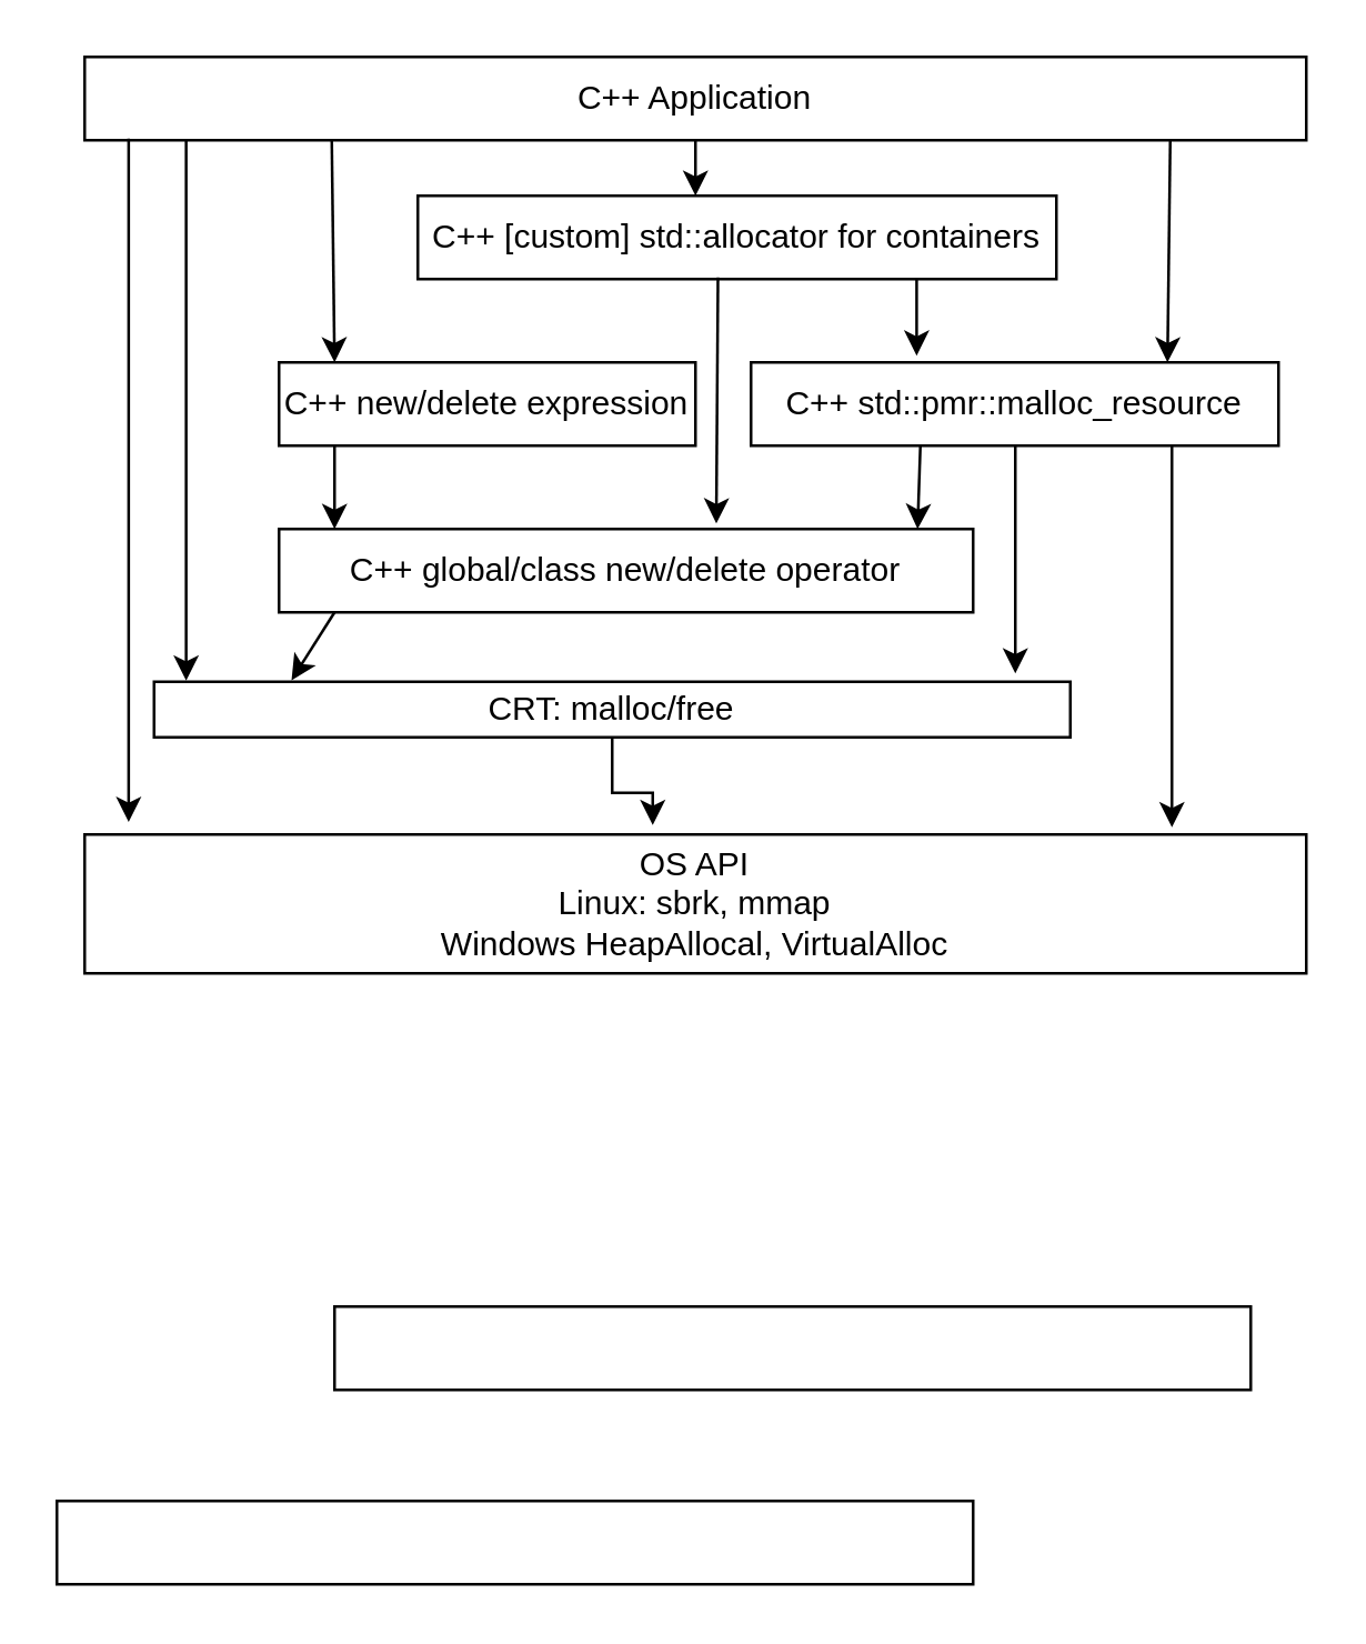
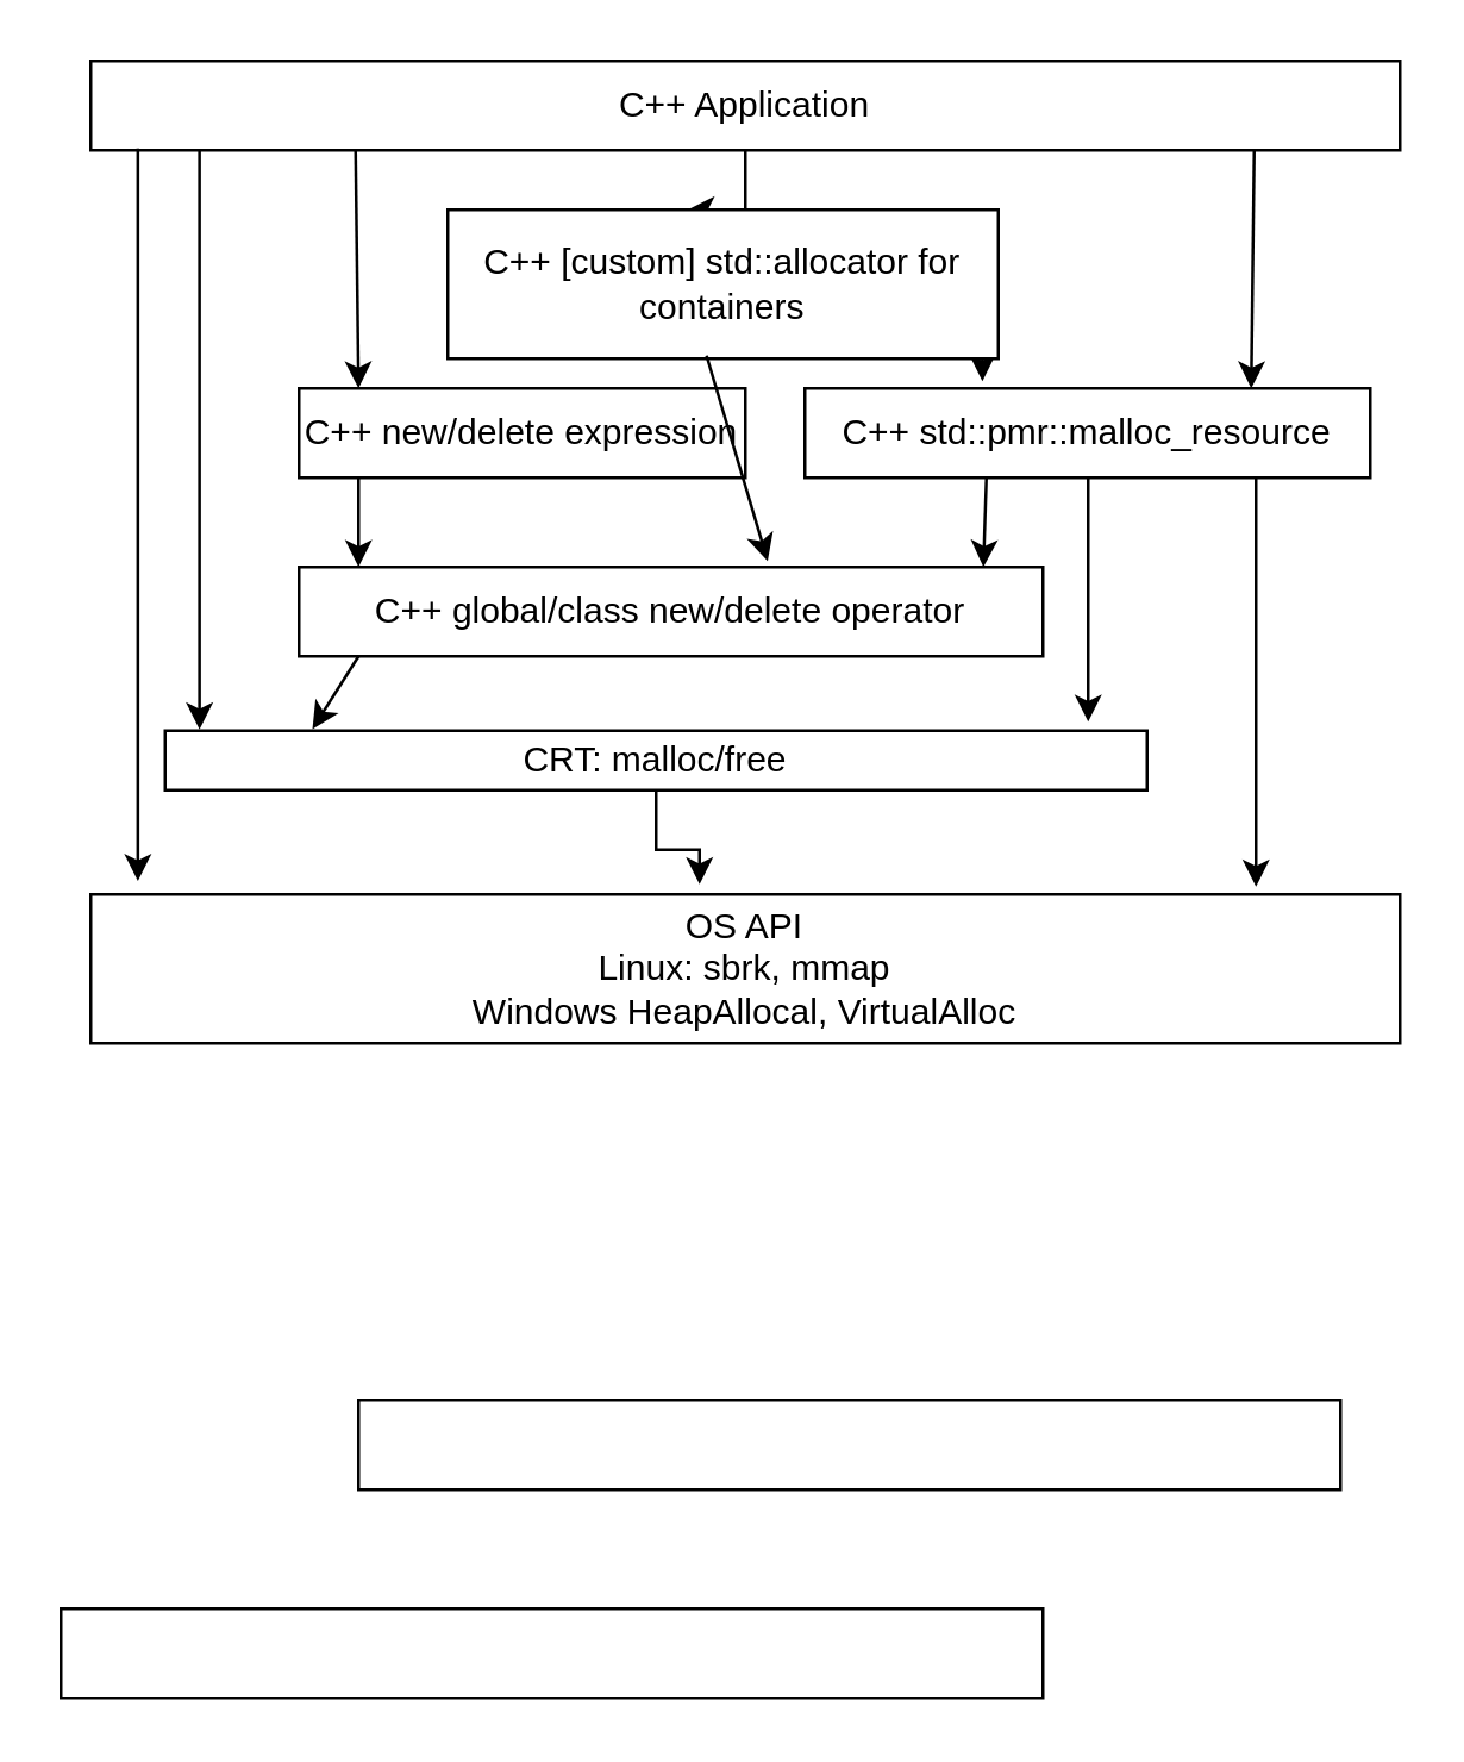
  <mxCell id="0" />
  <mxCell id="1" parent="0" />
  <mxCell id="2" style="edgeStyle=orthogonalEdgeStyle;rounded=0;orthogonalLoop=1;jettySize=auto;html=1;entryX=0.035;entryY=-0.02;entryDx=0;entryDy=0;entryPerimeter=0;" edge="1" parent="1" source="4" target="15"><mxGeometry relative="1" as="geometry"><Array as="points"><mxPoint x="90" y="50" /><mxPoint x="90" y="50" /></Array></mxGeometry></mxCell>
  <mxCell id="3" style="edgeStyle=orthogonalEdgeStyle;rounded=0;orthogonalLoop=1;jettySize=auto;html=1;entryX=0.435;entryY=0;entryDx=0;entryDy=0;entryPerimeter=0;" edge="1" parent="1" source="4" target="8"><mxGeometry relative="1" as="geometry" /></mxCell>
  <mxCell id="4" value="C++ Application" style="rounded=0;whiteSpace=wrap;html=1;" vertex="1" parent="1"><mxGeometry x="30" y="20" width="440" height="30" as="geometry" /></mxCell>
  <mxCell id="5" value="" style="rounded=0;whiteSpace=wrap;html=1;" vertex="1" parent="1"><mxGeometry x="20" y="540" width="330" height="30" as="geometry" /></mxCell>
  <mxCell id="6" value="" style="endArrow=classic;html=1;rounded=0;entryX=0.036;entryY=-0.09;entryDx=0;entryDy=0;entryPerimeter=0;exitX=0.036;exitY=0.98;exitDx=0;exitDy=0;exitPerimeter=0;" edge="1" parent="1" source="4" target="17"><mxGeometry width="50" height="50" relative="1" as="geometry"><mxPoint x="77" y="52" as="sourcePoint" /><mxPoint x="227" y="360" as="targetPoint" /></mxGeometry></mxCell>
  <mxCell id="7" style="edgeStyle=orthogonalEdgeStyle;rounded=0;orthogonalLoop=1;jettySize=auto;html=1;entryX=0.314;entryY=-0.081;entryDx=0;entryDy=0;entryPerimeter=0;" edge="1" parent="1" source="8" target="12"><mxGeometry relative="1" as="geometry"><Array as="points"><mxPoint x="330" y="100" /><mxPoint x="330" y="100" /></Array></mxGeometry></mxCell>
- <mxCell id="8" value="C++ [custom] std::allocator for containers" style="rounded=0;whiteSpace=wrap;html=1;" vertex="1" parent="1"><mxGeometry x="150" y="70" width="230" height="30" as="geometry" /></mxCell>
+ <mxCell id="8" value="C++ [custom] std::allocator for containers" style="rounded=0;whiteSpace=wrap;html=1;" vertex="1" parent="1"><mxGeometry x="150" y="70" width="185" height="50" as="geometry" /></mxCell>
  <mxCell id="9" value="" style="rounded=0;whiteSpace=wrap;html=1;" vertex="1" parent="1"><mxGeometry x="120" y="470" width="330" height="30" as="geometry" /></mxCell>
  <mxCell id="10" style="edgeStyle=orthogonalEdgeStyle;rounded=0;orthogonalLoop=1;jettySize=auto;html=1;entryX=0.89;entryY=-0.052;entryDx=0;entryDy=0;entryPerimeter=0;" edge="1" parent="1" source="12" target="17"><mxGeometry relative="1" as="geometry"><Array as="points"><mxPoint x="422" y="160" /><mxPoint x="422" y="160" /></Array></mxGeometry></mxCell>
  <mxCell id="11" style="edgeStyle=orthogonalEdgeStyle;rounded=0;orthogonalLoop=1;jettySize=auto;html=1;entryX=0.94;entryY=-0.15;entryDx=0;entryDy=0;entryPerimeter=0;" edge="1" parent="1" source="12" target="15"><mxGeometry relative="1" as="geometry"><Array as="points"><mxPoint x="390" y="160" /><mxPoint x="390" y="160" /></Array></mxGeometry></mxCell>
  <mxCell id="12" value="C++ std::pmr::malloc_resource" style="rounded=0;whiteSpace=wrap;html=1;" vertex="1" parent="1"><mxGeometry x="270" y="130" width="190" height="30" as="geometry" /></mxCell>
  <mxCell id="13" value="C++ new/delete expression" style="rounded=0;whiteSpace=wrap;html=1;" vertex="1" parent="1"><mxGeometry x="100" y="130" width="150" height="30" as="geometry" /></mxCell>
  <mxCell id="14" style="edgeStyle=orthogonalEdgeStyle;rounded=0;orthogonalLoop=1;jettySize=auto;html=1;entryX=0.465;entryY=-0.068;entryDx=0;entryDy=0;entryPerimeter=0;" edge="1" parent="1" source="15" target="17"><mxGeometry relative="1" as="geometry" /></mxCell>
  <mxCell id="15" value="CRT: malloc/free" style="rounded=0;whiteSpace=wrap;html=1;" vertex="1" parent="1"><mxGeometry x="55" y="245" width="330" height="20" as="geometry" /></mxCell>
  <mxCell id="16" value="C++ global/class new/delete operator" style="rounded=0;whiteSpace=wrap;html=1;" vertex="1" parent="1"><mxGeometry x="100" y="190" width="250" height="30" as="geometry" /></mxCell>
  <mxCell id="17" value="OS API&lt;br&gt;Linux: sbrk, mmap&lt;br&gt;Windows HeapAllocal, VirtualAlloc" style="rounded=0;whiteSpace=wrap;html=1;" vertex="1" parent="1"><mxGeometry x="30" y="300" width="440" height="50" as="geometry" /></mxCell>
  <mxCell id="18" value="" style="endArrow=classic;html=1;rounded=0;exitX=0.033;exitY=1.1;exitDx=0;exitDy=0;exitPerimeter=0;" edge="1" parent="1"><mxGeometry width="50" height="50" relative="1" as="geometry"><mxPoint x="119" y="50" as="sourcePoint" /><mxPoint x="120" y="130" as="targetPoint" /></mxGeometry></mxCell>
  <mxCell id="19" value="" style="endArrow=classic;html=1;rounded=0;exitX=0.033;exitY=1.1;exitDx=0;exitDy=0;exitPerimeter=0;" edge="1" parent="1"><mxGeometry width="50" height="50" relative="1" as="geometry"><mxPoint x="120" y="160" as="sourcePoint" /><mxPoint x="120" y="190" as="targetPoint" /></mxGeometry></mxCell>
  <mxCell id="20" value="" style="endArrow=classic;html=1;rounded=0;entryX=0.15;entryY=-0.027;entryDx=0;entryDy=0;entryPerimeter=0;" edge="1" parent="1" target="15"><mxGeometry width="50" height="50" relative="1" as="geometry"><mxPoint x="120" y="220" as="sourcePoint" /><mxPoint x="76" y="346" as="targetPoint" /></mxGeometry></mxCell>
  <mxCell id="21" value="" style="endArrow=classic;html=1;rounded=0;exitX=0.47;exitY=0.98;exitDx=0;exitDy=0;exitPerimeter=0;entryX=0.63;entryY=-0.067;entryDx=0;entryDy=0;entryPerimeter=0;" edge="1" parent="1" source="8" target="16"><mxGeometry width="50" height="50" relative="1" as="geometry"><mxPoint x="100" y="170" as="sourcePoint" /><mxPoint x="100" y="200" as="targetPoint" /><Array as="points" /></mxGeometry></mxCell>
  <mxCell id="22" value="" style="endArrow=classic;html=1;rounded=0;exitX=0.433;exitY=1.117;exitDx=0;exitDy=0;exitPerimeter=0;" edge="1" parent="1"><mxGeometry width="50" height="50" relative="1" as="geometry"><mxPoint x="421" y="50" as="sourcePoint" /><mxPoint x="420" y="130" as="targetPoint" /></mxGeometry></mxCell>
  <mxCell id="23" value="" style="endArrow=classic;html=1;rounded=0;exitX=0.433;exitY=1.117;exitDx=0;exitDy=0;exitPerimeter=0;" edge="1" parent="1"><mxGeometry width="50" height="50" relative="1" as="geometry"><mxPoint x="331" y="160" as="sourcePoint" /><mxPoint x="330" y="190" as="targetPoint" /></mxGeometry></mxCell>
